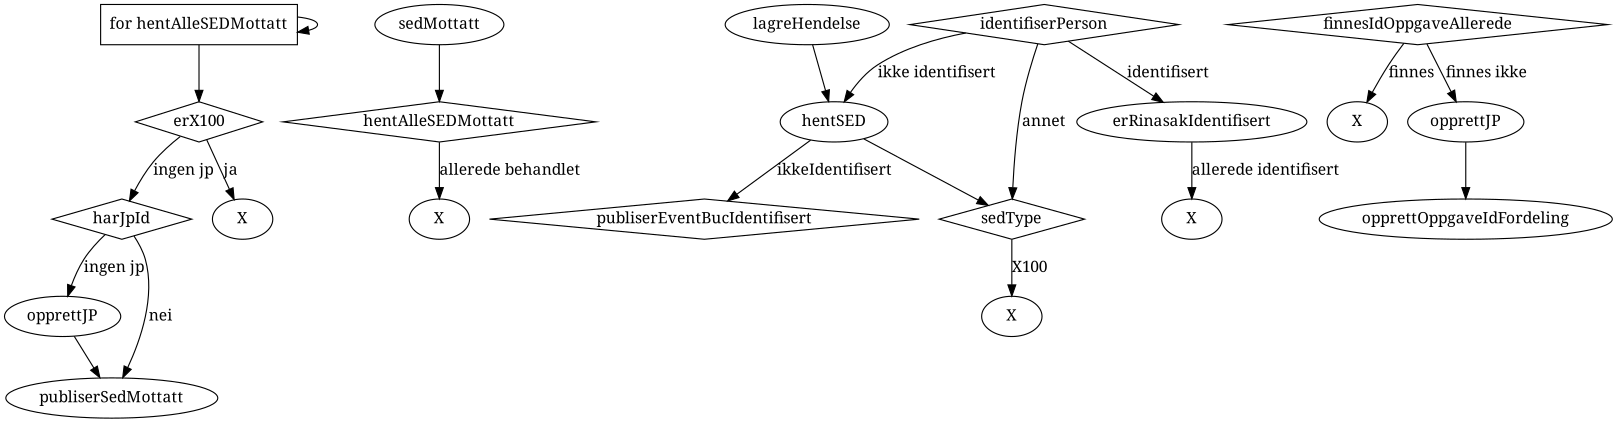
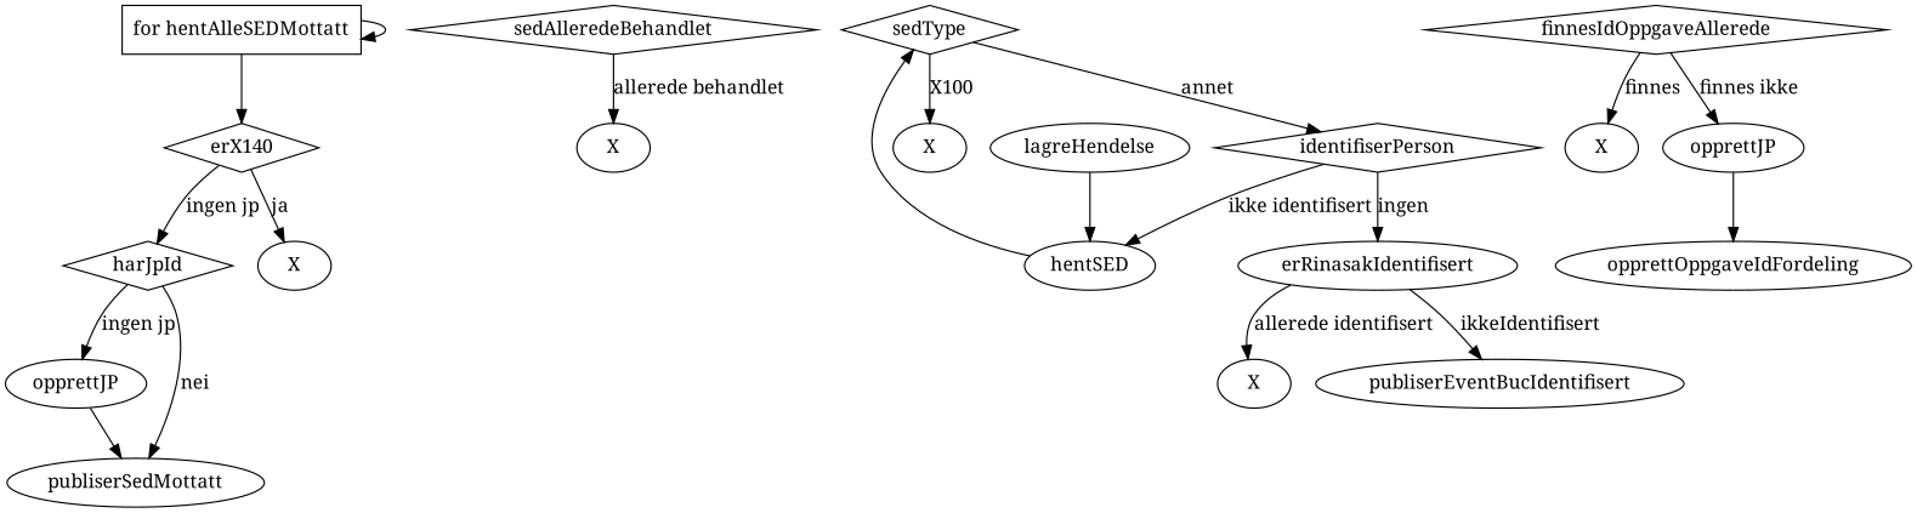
  digraph {
    fontname="Noto Serif"
    node [fontname="Noto Serif"]
    edge [fontname="Noto Serif"]
-   erX100 [shape=diamond]
+   erX100 [shape=diamond label=erX140]
    harJpId [shape=diamond]
    n3 [label=X]
    n4 [label=opprettJP]
    publiserSedMottatt
    n6 [label="for hentAlleSEDMottatt" shape=rectangle]
    n7 [label=X]
    n8 [label=X]
    n9 [label=X]
    n10 [label=X]
-   sedAlleredeBehandlet [shape=diamond label=hentAlleSEDMottatt]
+   sedAlleredeBehandlet [shape=diamond]
    lagreHendelse
    hentSED
    sedType [shape=diamond]
    identifiserPerson [shape=diamond]
    erRinasakIdentifisert [shape=ellipse]
-   publiserEventBucIdentifisert [shape=diamond]
+   publiserEventBucIdentifisert
    finnesIdOppgaveAllerede [shape=diamond]
    opprettJP
    opprettOppgaveIdFordeling
-   sedMottatt
    subgraph sub_1 {
      erX100
      harJpId
      n3
      n4
      publiserSedMottatt
      n6
    }
    erX100 -> harJpId [label="ingen jp"]
    erX100 -> n3 [label=ja]
    harJpId -> n4 [label="ingen jp"]
    harJpId -> publiserSedMottatt [label=nei]
    n4 -> publiserSedMottatt
    n6 -> erX100
    n6 -> n6
    sedAlleredeBehandlet -> n7 [label="allerede behandlet"]
    lagreHendelse -> hentSED
    hentSED -> sedType
    sedType -> n8 [label=X100]
-   identifiserPerson -> sedType [label=annet]
+   sedType -> identifiserPerson [label=annet]
    identifiserPerson -> hentSED [label="ikke identifisert"]
-   identifiserPerson -> erRinasakIdentifisert [label=identifisert]
+   identifiserPerson -> erRinasakIdentifisert [label=ingen]
    erRinasakIdentifisert -> n9 [label="allerede identifisert"]
-   hentSED -> publiserEventBucIdentifisert [label=ikkeIdentifisert]
+   erRinasakIdentifisert -> publiserEventBucIdentifisert [label=ikkeIdentifisert]
    finnesIdOppgaveAllerede -> n10 [label=finnes]
    finnesIdOppgaveAllerede -> opprettJP [label="finnes ikke"]
    opprettJP -> opprettOppgaveIdFordeling
-   sedMottatt -> sedAlleredeBehandlet
  }
